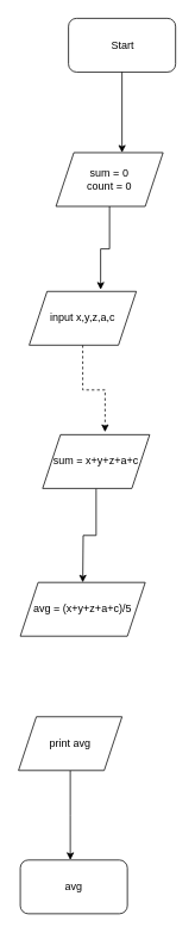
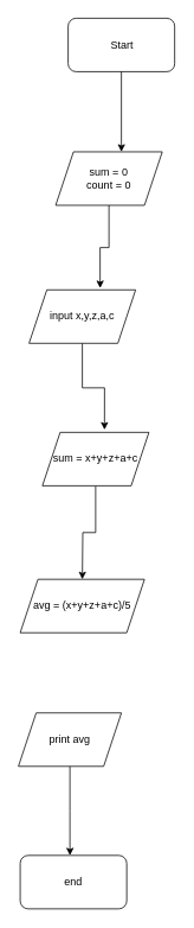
  <mxCell id="0" />
  <mxCell id="1" parent="0" />
  <mxCell id="2" value="" style="rounded=1;whiteSpace=wrap;html=1;" vertex="1" parent="1"><mxGeometry x="76" y="20" width="120" height="60" as="geometry" /></mxCell>
  <mxCell id="3" style="edgeStyle=orthogonalEdgeStyle;rounded=0;orthogonalLoop=1;jettySize=auto;html=1;exitX=0.5;exitY=1;exitDx=0;exitDy=0;" edge="1" parent="1" source="2"><mxGeometry relative="1" as="geometry"><mxPoint x="138" y="90" as="sourcePoint" /><mxPoint x="136" y="170" as="targetPoint" /><Array as="points"><mxPoint x="136" y="170" /></Array></mxGeometry></mxCell>
  <mxCell id="4" value="Start" style="text;html=1;strokeColor=none;fillColor=none;align=center;verticalAlign=middle;whiteSpace=wrap;rounded=0;" vertex="1" parent="1"><mxGeometry x="102" y="30" width="70" height="40" as="geometry" /></mxCell>
  <mxCell id="5" style="edgeStyle=orthogonalEdgeStyle;rounded=0;orthogonalLoop=1;jettySize=auto;html=1;exitX=0.5;exitY=1;exitDx=0;exitDy=0;entryX=0.667;entryY=-0.033;entryDx=0;entryDy=0;entryPerimeter=0;" edge="1" parent="1" source="6" target="8"><mxGeometry relative="1" as="geometry" /></mxCell>
  <mxCell id="6" value="sum = 0 &lt;br&gt;count = 0&lt;br&gt;" style="shape=parallelogram;perimeter=parallelogramPerimeter;whiteSpace=wrap;html=1;fixedSize=1;" vertex="1" parent="1"><mxGeometry x="62" y="170" width="120" height="60" as="geometry" /></mxCell>
- <mxCell id="7" style="edgeStyle=orthogonalEdgeStyle;rounded=0;orthogonalLoop=1;jettySize=auto;html=1;exitX=0.5;exitY=1;exitDx=0;exitDy=0;entryX=0.583;entryY=-0.05;entryDx=0;entryDy=0;entryPerimeter=0;dashed=1;" edge="1" parent="1" source="8" target="10"><mxGeometry relative="1" as="geometry" /></mxCell>
+ <mxCell id="7" style="edgeStyle=orthogonalEdgeStyle;rounded=0;orthogonalLoop=1;jettySize=auto;html=1;exitX=0.5;exitY=1;exitDx=0;exitDy=0;entryX=0.583;entryY=-0.05;entryDx=0;entryDy=0;entryPerimeter=0;" edge="1" parent="1" source="8" target="10"><mxGeometry relative="1" as="geometry" /></mxCell>
  <mxCell id="8" value="input x,y,z,a,c" style="shape=parallelogram;perimeter=parallelogramPerimeter;whiteSpace=wrap;html=1;fixedSize=1;" vertex="1" parent="1"><mxGeometry x="32" y="325" width="120" height="60" as="geometry" /></mxCell>
  <mxCell id="9" style="edgeStyle=orthogonalEdgeStyle;rounded=0;orthogonalLoop=1;jettySize=auto;html=1;exitX=0.5;exitY=1;exitDx=0;exitDy=0;" edge="1" parent="1" source="10"><mxGeometry relative="1" as="geometry"><mxPoint x="92" y="650" as="targetPoint" /></mxGeometry></mxCell>
  <mxCell id="10" value="sum = x+y+z+a+c" style="shape=parallelogram;perimeter=parallelogramPerimeter;whiteSpace=wrap;html=1;fixedSize=1;" vertex="1" parent="1"><mxGeometry x="47" y="485" width="120" height="60" as="geometry" /></mxCell>
  <mxCell id="11" value="avg = (x+y+z+a+c)/5" style="shape=parallelogram;perimeter=parallelogramPerimeter;whiteSpace=wrap;html=1;fixedSize=1;" vertex="1" parent="1"><mxGeometry x="22" y="650" width="140" height="60" as="geometry" /></mxCell>
  <mxCell id="12" style="edgeStyle=orthogonalEdgeStyle;rounded=0;orthogonalLoop=1;jettySize=auto;html=1;exitX=0.5;exitY=1;exitDx=0;exitDy=0;entryX=0.429;entryY=0.25;entryDx=0;entryDy=0;entryPerimeter=0;" edge="1" parent="1" source="13"><mxGeometry relative="1" as="geometry"><mxPoint x="78.03" y="960" as="targetPoint" /></mxGeometry></mxCell>
  <mxCell id="13" value="print avg" style="shape=parallelogram;perimeter=parallelogramPerimeter;whiteSpace=wrap;html=1;fixedSize=1;" vertex="1" parent="1"><mxGeometry x="20" y="800" width="116" height="60" as="geometry" /></mxCell>
- <mxCell id="14" value="avg" style="rounded=1;whiteSpace=wrap;html=1;" vertex="1" parent="1"><mxGeometry x="22" y="960" width="120" height="60" as="geometry" /></mxCell>
+ <mxCell id="14" value="end" style="rounded=1;whiteSpace=wrap;html=1;" vertex="1" parent="1"><mxGeometry x="22" y="960" width="120" height="60" as="geometry" /></mxCell>
